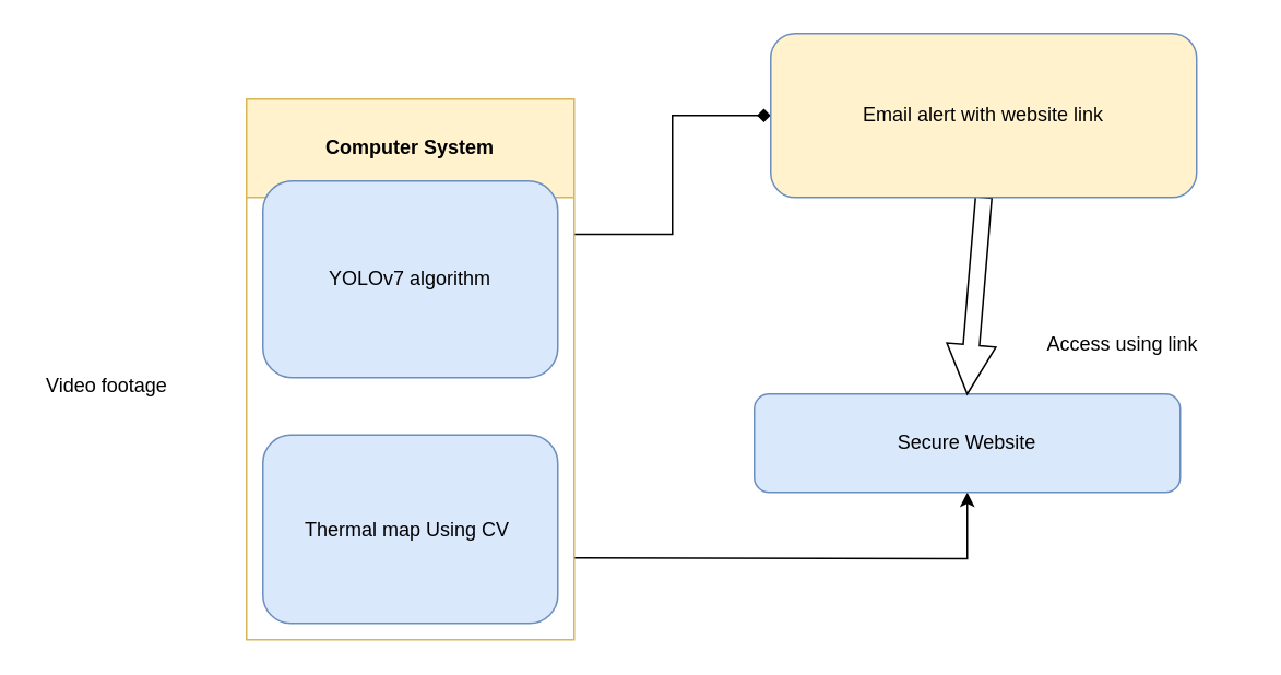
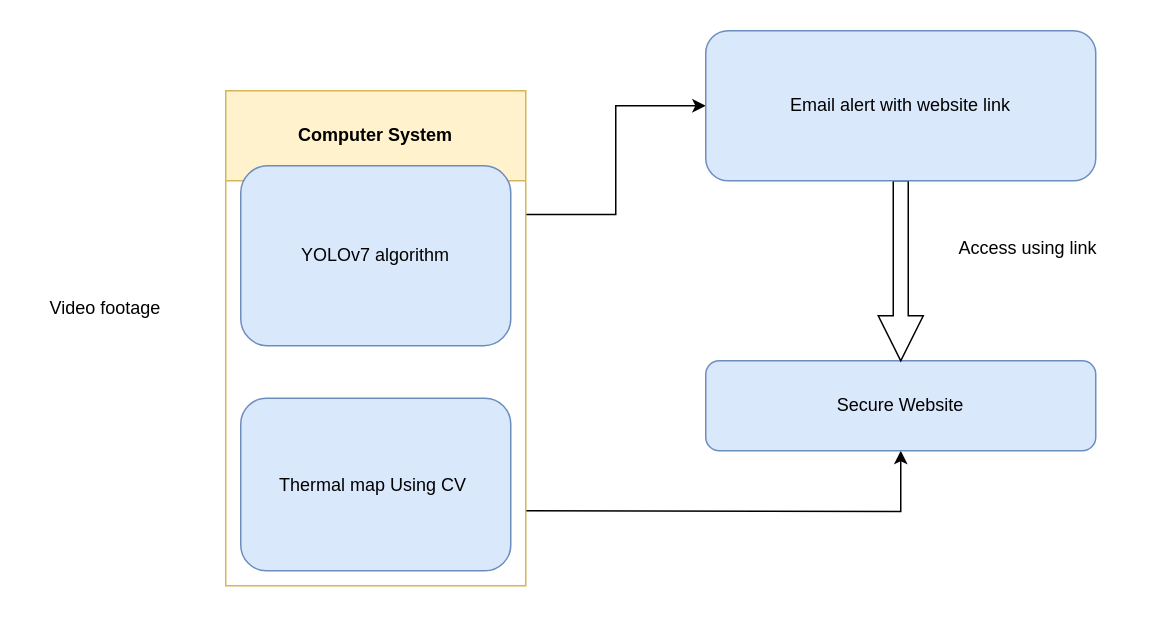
  <mxCell id="0" />
  <mxCell id="1" parent="0" />
  <mxCell id="2" style="edgeStyle=orthogonalEdgeStyle;rounded=0;orthogonalLoop=1;jettySize=auto;html=1;" edge="1" parent="1" target="7"><mxGeometry relative="1" as="geometry"><mxPoint x="350" y="340" as="sourcePoint" /></mxGeometry></mxCell>
- <mxCell id="3" style="edgeStyle=orthogonalEdgeStyle;rounded=0;orthogonalLoop=1;jettySize=auto;html=1;exitX=1;exitY=0.25;exitDx=0;exitDy=0;entryX=0;entryY=0.5;entryDx=0;entryDy=0;endArrow=diamond;" edge="1" parent="1" source="4" target="9"><mxGeometry relative="1" as="geometry" /></mxCell>
+ <mxCell id="3" style="edgeStyle=orthogonalEdgeStyle;rounded=0;orthogonalLoop=1;jettySize=auto;html=1;exitX=1;exitY=0.25;exitDx=0;exitDy=0;entryX=0;entryY=0.5;entryDx=0;entryDy=0;" edge="1" parent="1" source="4" target="9"><mxGeometry relative="1" as="geometry" /></mxCell>
  <mxCell id="4" value="Computer System" style="swimlane;whiteSpace=wrap;html=1;startSize=60;fillColor=#fff2cc;strokeColor=#d6b656;" vertex="1" parent="1"><mxGeometry x="150" y="60" width="200" height="330" as="geometry" /></mxCell>
  <mxCell id="5" value="YOLOv7 algorithm" style="rounded=1;whiteSpace=wrap;html=1;fillColor=#dae8fc;strokeColor=#6c8ebf;" vertex="1" parent="4"><mxGeometry x="10" y="50" width="180" height="120" as="geometry" /></mxCell>
  <mxCell id="6" value="Thermal map Using CV&amp;nbsp;" style="rounded=1;whiteSpace=wrap;html=1;fillColor=#dae8fc;strokeColor=#6c8ebf;" vertex="1" parent="4"><mxGeometry x="10" y="205" width="180" height="115" as="geometry" /></mxCell>
- <mxCell id="7" value="Secure Website" style="rounded=1;whiteSpace=wrap;html=1;fillColor=#dae8fc;strokeColor=#6c8ebf;" vertex="1" parent="1"><mxGeometry x="460" y="240" width="260" height="60" as="geometry" /></mxCell>
+ <mxCell id="7" value="Secure Website" style="rounded=1;whiteSpace=wrap;html=1;fillColor=#dae8fc;strokeColor=#6c8ebf;" vertex="1" parent="1"><mxGeometry x="470" y="240" width="260" height="60" as="geometry" /></mxCell>
  <mxCell id="8" style="edgeStyle=orthogonalEdgeStyle;rounded=0;orthogonalLoop=1;jettySize=auto;html=1;exitX=0.5;exitY=1;exitDx=0;exitDy=0;entryX=0.5;entryY=0;entryDx=0;entryDy=0;shape=arrow;" edge="1" parent="1" source="9" target="7"><mxGeometry relative="1" as="geometry"><Array as="points"><mxPoint x="630" y="120" /><mxPoint x="630" y="240" /></Array></mxGeometry></mxCell>
- <mxCell id="9" value="Email alert with website link" style="rounded=1;whiteSpace=wrap;html=1;fillColor=#fff2cc;strokeColor=#6c8ebf;" vertex="1" parent="1"><mxGeometry x="470" y="20" width="260" height="100" as="geometry" /></mxCell>
- <mxCell id="10" value="Access using link" style="text;html=1;strokeColor=none;fillColor=none;align=center;verticalAlign=middle;whiteSpace=wrap;rounded=0;" vertex="1" parent="1"><mxGeometry x="610" y="195" width="150" height="30" as="geometry" /></mxCell>
- <mxCell id="11" value="Video footage" style="text;html=1;strokeColor=none;fillColor=none;align=center;verticalAlign=middle;whiteSpace=wrap;rounded=0;" vertex="1" parent="1"><mxGeometry x="15" y="220" width="100" height="30" as="geometry" /></mxCell>
+ <mxCell id="9" value="Email alert with website link" style="rounded=1;whiteSpace=wrap;html=1;fillColor=#dae8fc;strokeColor=#6c8ebf;" vertex="1" parent="1"><mxGeometry x="470" y="20" width="260" height="100" as="geometry" /></mxCell>
+ <mxCell id="10" value="Access using link" style="text;html=1;strokeColor=none;fillColor=none;align=center;verticalAlign=middle;whiteSpace=wrap;rounded=0;" vertex="1" parent="1"><mxGeometry x="610" y="150" width="150" height="30" as="geometry" /></mxCell>
+ <mxCell id="11" value="Video footage" style="text;html=1;strokeColor=none;fillColor=none;align=center;verticalAlign=middle;whiteSpace=wrap;rounded=0;" vertex="1" parent="1"><mxGeometry x="20" y="190" width="100" height="30" as="geometry" /></mxCell>
